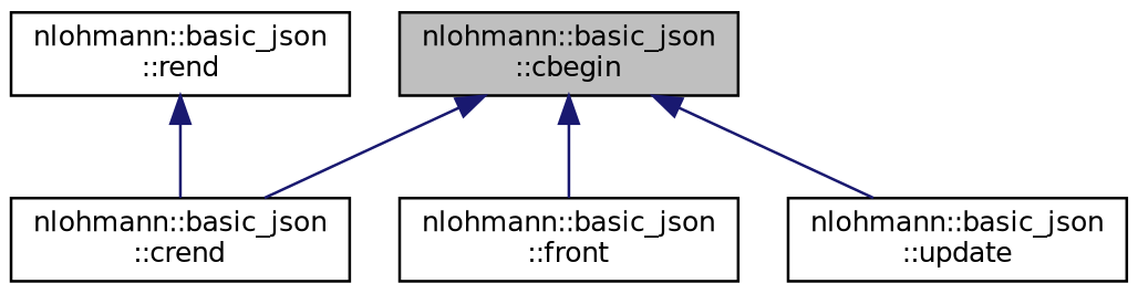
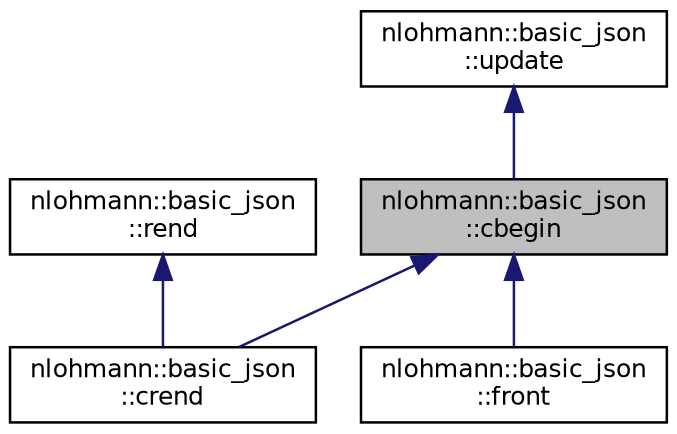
  digraph {
    rankdir=TB
    node [color=black fillcolor=white fontname=Helvetica fontsize=10 shape=record style=filled]
    edge [color=midnightblue dir=back fontname=Helvetica fontsize=10 labelfontname=Helvetica labelfontsize=10 style=solid]
    n1 [fillcolor=grey75 fontcolor=black height=0.2 label="nlohmann::basic_json\l::cbegin" width=0.4]
    n2 [height=0.2 label="nlohmann::basic_json\l::crend" width=0.4]
    n3 [height=0.2 label="nlohmann::basic_json\l::front" width=0.4]
    n4 [height=0.2 label="nlohmann::basic_json\l::update" width=0.4]
    n5 [height=0.2 label="nlohmann::basic_json\l::rend" width=0.4]
    n1 -> n2
    n1 -> n3
-   n1 -> n4
+   n4 -> n1
    n5 -> n2
  }
